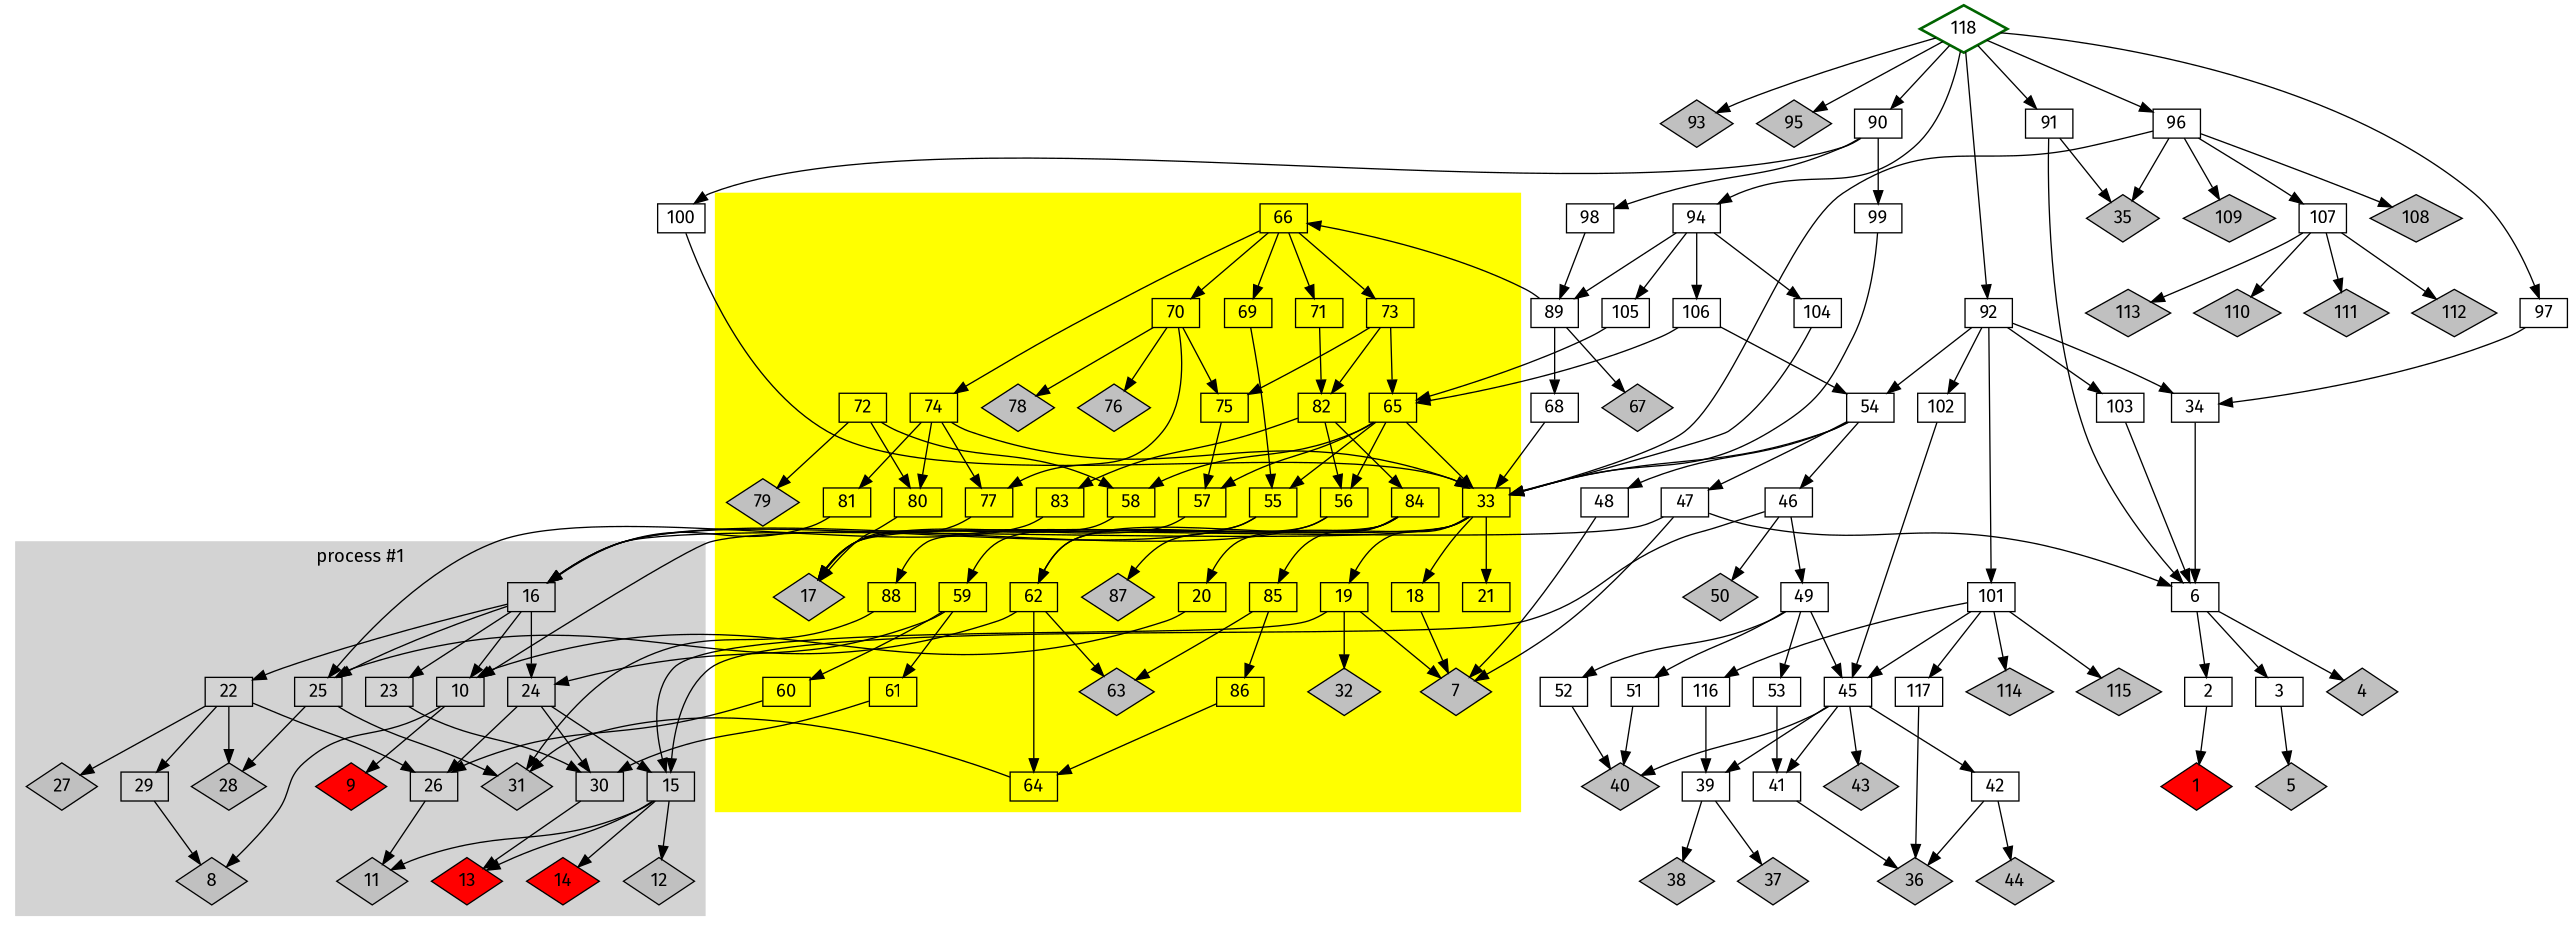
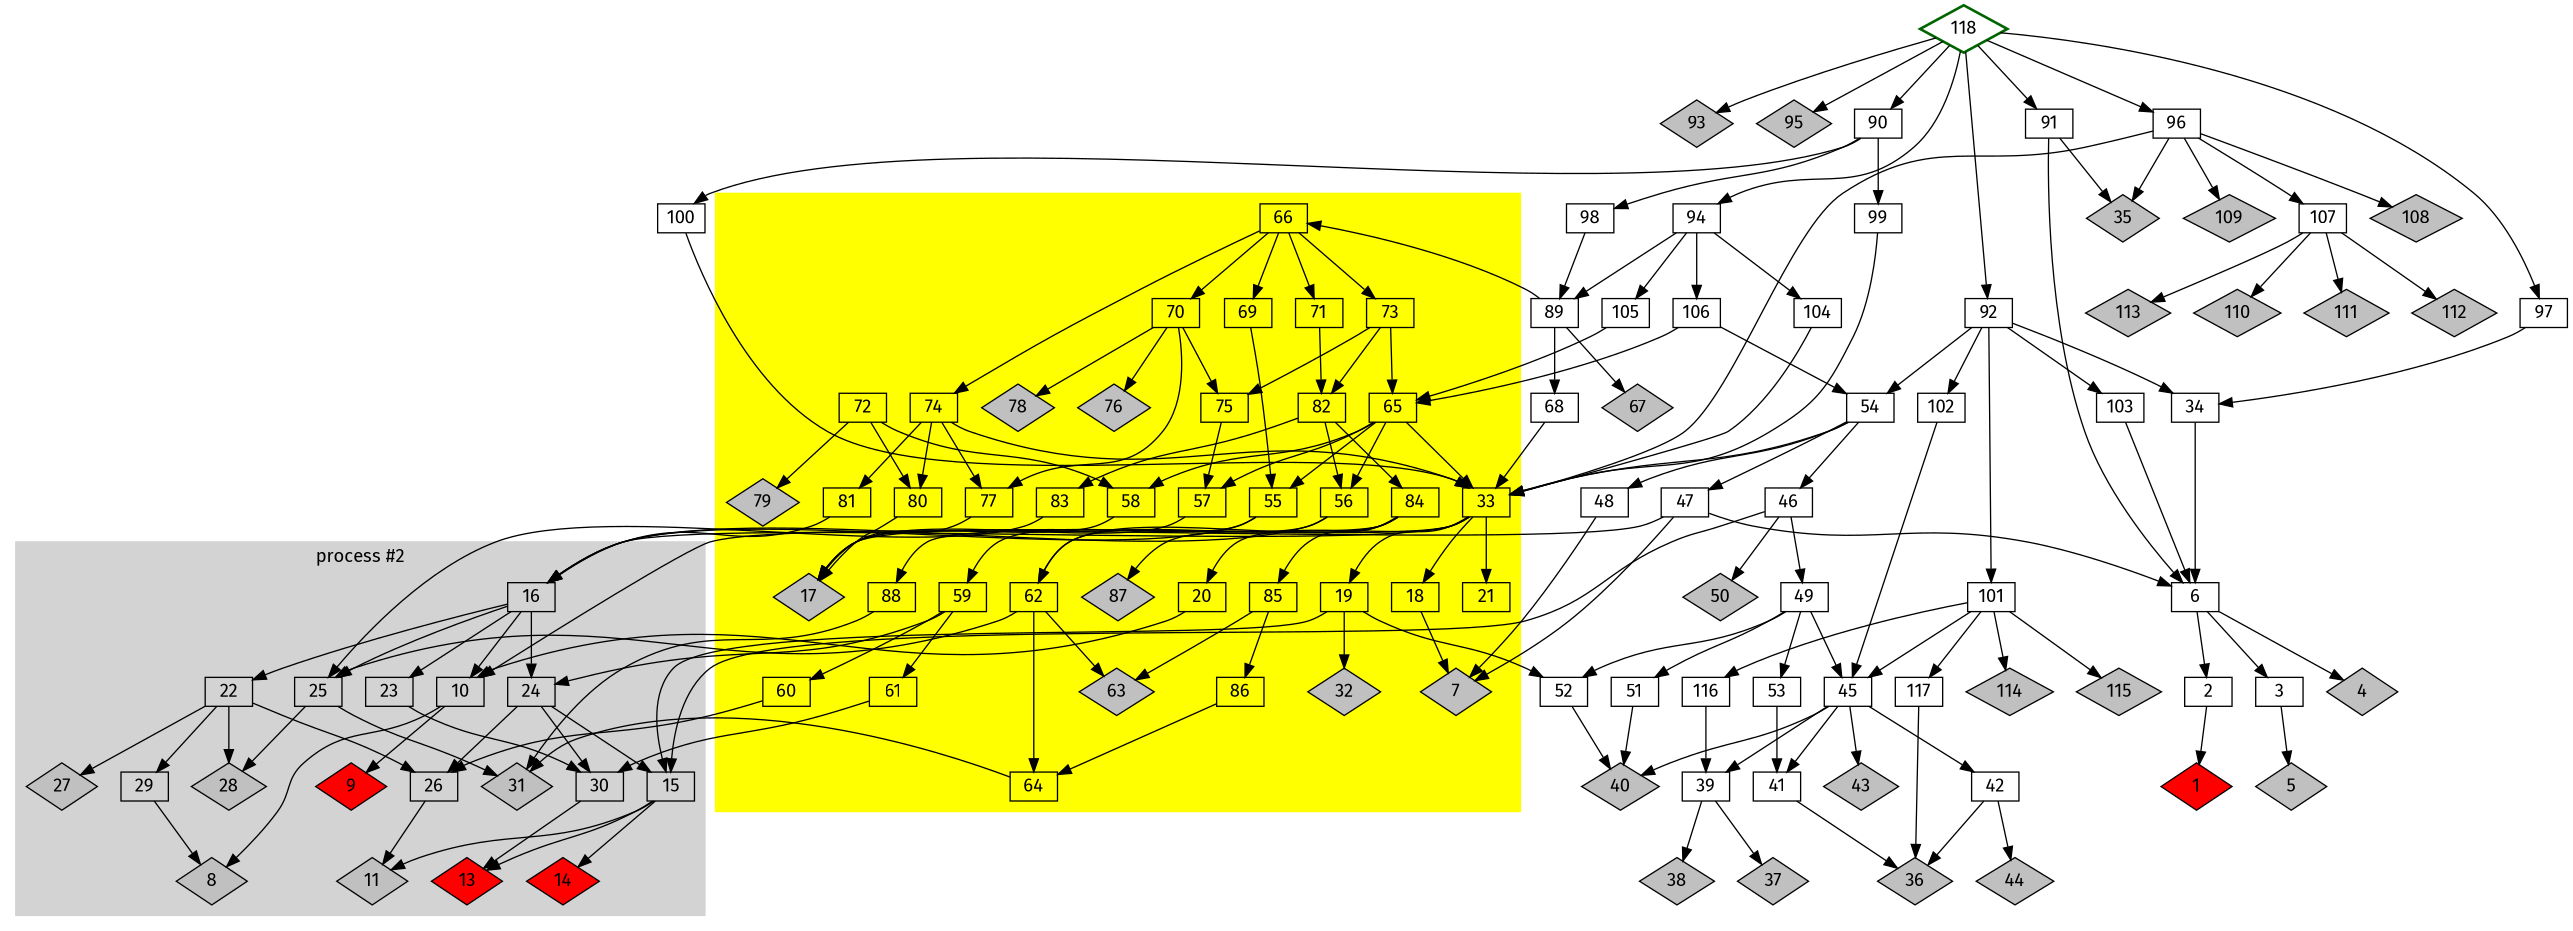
  digraph {
    fontname="Fira Sans"
    node [fontname="Fira Sans" shape=box fixedsize=true]
    edge [fontname="Fira Sans"]
    1 [fillcolor=red shape=diamond style=filled fixedsize=""]
    9 [fillcolor=red shape=diamond style=filled fixedsize=""]
    13 [fillcolor=red shape=diamond style=filled fixedsize=""]
    14 [fillcolor=red shape=diamond style=filled fixedsize=""]
    4 [fillcolor=gray shape=diamond style=filled fixedsize=""]
    5 [fillcolor=gray shape=diamond style=filled fixedsize=""]
    7 [fillcolor=gray shape=diamond style=filled fixedsize=""]
    8 [fillcolor=gray shape=diamond style=filled fixedsize=""]
    11 [fillcolor=gray shape=diamond style=filled fixedsize=""]
-   12 [fillcolor=gray shape=diamond style=filled fixedsize=""]
    17 [fillcolor=gray shape=diamond style=filled fixedsize=""]
    27 [fillcolor=gray shape=diamond style=filled fixedsize=""]
    28 [fillcolor=gray shape=diamond style=filled fixedsize=""]
    31 [fillcolor=gray shape=diamond style=filled fixedsize=""]
    32 [fillcolor=gray shape=diamond style=filled fixedsize=""]
    35 [fillcolor=gray shape=diamond style=filled fixedsize=""]
    36 [fillcolor=gray shape=diamond style=filled fixedsize=""]
    37 [fillcolor=gray shape=diamond style=filled fixedsize=""]
    38 [fillcolor=gray shape=diamond style=filled fixedsize=""]
    40 [fillcolor=gray shape=diamond style=filled fixedsize=""]
    43 [fillcolor=gray shape=diamond style=filled fixedsize=""]
    44 [fillcolor=gray shape=diamond style=filled fixedsize=""]
    50 [fillcolor=gray shape=diamond style=filled fixedsize=""]
    63 [fillcolor=gray shape=diamond style=filled fixedsize=""]
    67 [fillcolor=gray shape=diamond style=filled fixedsize=""]
    76 [fillcolor=gray shape=diamond style=filled fixedsize=""]
    78 [fillcolor=gray shape=diamond style=filled fixedsize=""]
    79 [fillcolor=gray shape=diamond style=filled fixedsize=""]
    87 [fillcolor=gray shape=diamond style=filled fixedsize=""]
    93 [fillcolor=gray shape=diamond style=filled fixedsize=""]
    95 [fillcolor=gray shape=diamond style=filled fixedsize=""]
    108 [fillcolor=gray shape=diamond style=filled fixedsize=""]
    109 [fillcolor=gray shape=diamond style=filled fixedsize=""]
    110 [fillcolor=gray shape=diamond style=filled fixedsize=""]
    111 [fillcolor=gray shape=diamond style=filled fixedsize=""]
    112 [fillcolor=gray shape=diamond style=filled fixedsize=""]
    113 [fillcolor=gray shape=diamond style=filled fixedsize=""]
    114 [fillcolor=gray shape=diamond style=filled fixedsize=""]
    115 [fillcolor=gray shape=diamond style=filled fixedsize=""]
    2 [height=0.3 width=0.5]
    3 [height=0.3 width=0.5]
    6 [height=0.3 width=0.5]
    10 [height=0.3 width=0.5]
    15 [height=0.3 width=0.5]
    16 [height=0.3 width=0.5]
    18 [height=0.3 width=0.5]
    19 [height=0.3 width=0.5]
    20 [height=0.3 width=0.5]
    21 [height=0.3 width=0.5]
    22 [height=0.3 width=0.5]
    23 [height=0.3 width=0.5]
    24 [height=0.3 width=0.5]
    25 [height=0.3 width=0.5]
    26 [height=0.3 width=0.5]
    29 [height=0.3 width=0.5]
    30 [height=0.3 width=0.5]
    33 [height=0.3 width=0.5]
    34 [height=0.3 width=0.5]
    39 [height=0.3 width=0.5]
    41 [height=0.3 width=0.5]
    42 [height=0.3 width=0.5]
    45 [height=0.3 width=0.5]
    46 [height=0.3 width=0.5]
    47 [height=0.3 width=0.5]
    48 [height=0.3 width=0.5]
    49 [height=0.3 width=0.5]
    51 [height=0.3 width=0.5]
    52 [height=0.3 width=0.5]
    53 [height=0.3 width=0.5]
    54 [height=0.3 width=0.5]
    55 [height=0.3 width=0.5]
    56 [height=0.3 width=0.5]
    57 [height=0.3 width=0.5]
    58 [height=0.3 width=0.5]
    59 [height=0.3 width=0.5]
    60 [height=0.3 width=0.5]
    61 [height=0.3 width=0.5]
    62 [height=0.3 width=0.5]
    64 [height=0.3 width=0.5]
    65 [height=0.3 width=0.5]
    66 [height=0.3 width=0.5]
    68 [height=0.3 width=0.5]
    69 [height=0.3 width=0.5]
    70 [height=0.3 width=0.5]
    71 [height=0.3 width=0.5]
    72 [height=0.3 width=0.5]
    73 [height=0.3 width=0.5]
    74 [height=0.3 width=0.5]
    75 [height=0.3 width=0.5]
    77 [height=0.3 width=0.5]
    80 [height=0.3 width=0.5]
    81 [height=0.3 width=0.5]
    82 [height=0.3 width=0.5]
    83 [height=0.3 width=0.5]
    84 [height=0.3 width=0.5]
    85 [height=0.3 width=0.5]
    86 [height=0.3 width=0.5]
    88 [height=0.3 width=0.5]
    89 [height=0.3 width=0.5]
    90 [height=0.3 width=0.5]
    91 [height=0.3 width=0.5]
    92 [height=0.3 width=0.5]
    94 [height=0.3 width=0.5]
    96 [height=0.3 width=0.5]
    97 [height=0.3 width=0.5]
    98 [height=0.3 width=0.5]
    99 [height=0.3 width=0.5]
    100 [height=0.3 width=0.5]
    101 [height=0.3 width=0.5]
    102 [height=0.3 width=0.5]
    103 [height=0.3 width=0.5]
    104 [height=0.3 width=0.5]
    105 [height=0.3 width=0.5]
    106 [height=0.3 width=0.5]
    107 [height=0.3 width=0.5]
    116 [height=0.3 width=0.5]
    117 [height=0.3 width=0.5]
    118 [color=darkgreen shape=diamond style=bold fixedsize=""]
    subgraph sub_1 {
      1
      9
      13
      14
    }
    subgraph sub_2 {
      4
      5
      7
      8
      11
-     12
      17
      27
      28
      31
      32
      35
      36
      37
      38
      40
      43
      44
      50
      63
      67
      76
      78
      79
      87
      93
      95
      108
      109
      110
      111
      112
      113
      114
      115
    }
    subgraph sub_3 {
      9
      2
      3
      6
      10
      15
      16
      18
      19
      20
      21
      22
      23
      24
      25
      26
      29
      30
      33
      34
      39
      41
      42
      45
      46
      47
      48
      49
      51
      52
      53
      54
      55
      56
      57
      58
      59
      60
      61
      62
      64
      65
      66
      68
      69
      70
      71
      72
      73
      74
      75
      77
      80
      81
      82
      83
      84
      85
      86
      88
      89
      90
      91
      92
      94
      96
      97
      98
      99
      100
      101
      102
      103
      104
      105
      106
      107
      116
      117
    }
    subgraph sub_4 {
      118
    }
    subgraph cluster_5 {
      color=lightgrey
-     label="process #1"
+     label="process #2"
      style=filled
      9
      13
      14
      8
      11
-     12
      27
      28
      31
      10
      15
      16
      22
      23
      24
      25
      26
      29
      30
    }
    subgraph cluster_6 {
      color=yellow
      style=filled
      7
      17
      32
      63
      76
      78
      79
      87
      18
      19
      20
      21
      33
      55
      56
      57
      58
      59
      60
      61
      62
      64
      65
      66
      69
      70
      71
      72
      73
      74
      75
      77
      80
      81
      82
      83
      84
      85
      86
      88
    }
    2 -> 1
    3 -> 5
    6 -> 4
    6 -> 2
    6 -> 3
    10 -> 9
    10 -> 8
    15 -> 13
    15 -> 14
    15 -> 11
-   15 -> 12
    16 -> 10
    16 -> 22
    16 -> 23
    16 -> 24
    16 -> 25
    18 -> 7
-   19 -> 7
+   19 -> 52
    19 -> 32
    19 -> 15
    20 -> 10
    22 -> 27
    22 -> 28
    22 -> 26
    22 -> 29
    23 -> 30
    24 -> 15
    24 -> 26
    24 -> 30
    25 -> 28
    25 -> 31
    26 -> 11
    29 -> 8
    30 -> 13
    33 -> 17
    33 -> 16
    33 -> 18
    33 -> 19
    33 -> 20
    33 -> 21
    34 -> 6
    39 -> 37
    39 -> 38
    41 -> 36
    42 -> 36
    42 -> 44
    45 -> 40
    45 -> 43
    45 -> 39
    45 -> 41
    45 -> 42
    46 -> 50
    46 -> 15
    46 -> 49
    47 -> 7
    47 -> 6
    47 -> 10
    48 -> 7
    49 -> 45
    49 -> 51
    49 -> 52
    49 -> 53
    51 -> 40
    52 -> 40
    53 -> 41
    54 -> 33
    54 -> 46
    54 -> 47
    54 -> 48
    55 -> 16
    55 -> 59
    56 -> 16
    56 -> 62
    57 -> 17
    58 -> 17
    59 -> 24
    59 -> 60
    59 -> 61
    60 -> 26
    61 -> 30
    62 -> 63
    62 -> 25
    62 -> 64
    64 -> 31
    65 -> 33
    65 -> 55
    65 -> 56
    65 -> 57
    65 -> 58
    66 -> 69
    66 -> 70
    66 -> 71
    66 -> 73
    66 -> 74
    68 -> 33
    69 -> 55
    70 -> 76
    70 -> 78
    70 -> 75
    70 -> 77
    71 -> 82
    72 -> 79
    72 -> 58
    72 -> 80
    73 -> 65
    73 -> 75
    73 -> 82
    74 -> 33
    74 -> 77
    74 -> 80
    74 -> 81
    75 -> 57
    77 -> 17
    80 -> 17
    81 -> 16
    82 -> 56
    82 -> 83
    82 -> 84
    83 -> 25
    84 -> 87
    84 -> 62
    84 -> 85
    84 -> 88
    85 -> 63
    85 -> 86
    86 -> 64
    88 -> 31
    89 -> 67
    89 -> 66
    89 -> 68
    90 -> 98
    90 -> 99
    90 -> 100
    91 -> 35
    91 -> 6
    92 -> 34
    92 -> 54
    92 -> 101
    92 -> 102
    92 -> 103
    94 -> 89
    94 -> 104
    94 -> 105
    94 -> 106
    96 -> 35
    96 -> 108
    96 -> 109
    96 -> 33
    96 -> 107
    97 -> 34
    98 -> 89
    99 -> 33
    100 -> 33
    101 -> 114
    101 -> 115
    101 -> 45
    101 -> 116
    101 -> 117
    102 -> 45
    103 -> 6
    104 -> 33
    105 -> 65
    106 -> 54
    106 -> 65
    107 -> 110
    107 -> 111
    107 -> 112
    107 -> 113
    116 -> 39
    117 -> 36
    118 -> 93
    118 -> 95
    118 -> 90
    118 -> 91
    118 -> 92
    118 -> 94
    118 -> 96
    118 -> 97
  }
